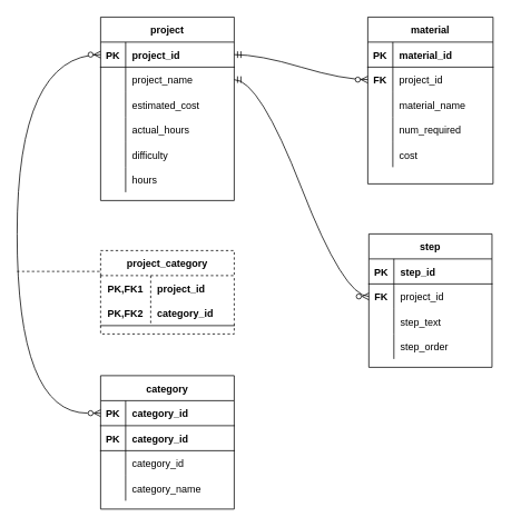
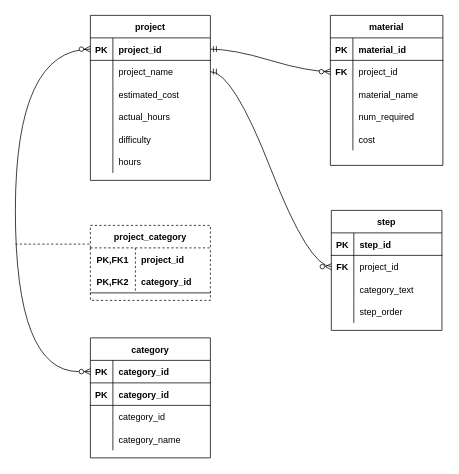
  <mxCell id="0" />
  <mxCell id="1" parent="0" />
  <mxCell id="2" value="project" style="shape=table;startSize=30;container=1;collapsible=1;childLayout=tableLayout;fixedRows=1;rowLines=0;fontStyle=1;align=center;resizeLast=1;" vertex="1" parent="1"><mxGeometry x="120" y="20" width="160" height="220" as="geometry" /></mxCell>
  <mxCell id="3" value="" style="shape=tableRow;horizontal=0;startSize=0;swimlaneHead=0;swimlaneBody=0;fillColor=none;collapsible=0;dropTarget=0;points=[[0,0.5],[1,0.5]];portConstraint=eastwest;top=0;left=0;right=0;bottom=1;" vertex="1" parent="2"><mxGeometry y="30" width="160" height="30" as="geometry" /></mxCell>
  <mxCell id="4" value="PK" style="shape=partialRectangle;connectable=0;fillColor=none;top=0;left=0;bottom=0;right=0;fontStyle=1;overflow=hidden;" vertex="1" parent="3"><mxGeometry width="30" height="30" as="geometry"><mxRectangle width="30" height="30" as="alternateBounds" /></mxGeometry></mxCell>
  <mxCell id="5" value="project_id" style="shape=partialRectangle;connectable=0;fillColor=none;top=0;left=0;bottom=0;right=0;align=left;spacingLeft=6;fontStyle=1;overflow=hidden;" vertex="1" parent="3"><mxGeometry x="30" width="130" height="30" as="geometry"><mxRectangle width="130" height="30" as="alternateBounds" /></mxGeometry></mxCell>
  <mxCell id="6" value="" style="shape=tableRow;horizontal=0;startSize=0;swimlaneHead=0;swimlaneBody=0;fillColor=none;collapsible=0;dropTarget=0;points=[[0,0.5],[1,0.5]];portConstraint=eastwest;top=0;left=0;right=0;bottom=0;" vertex="1" parent="2"><mxGeometry y="60" width="160" height="30" as="geometry" /></mxCell>
  <mxCell id="7" value="" style="shape=partialRectangle;connectable=0;fillColor=none;top=0;left=0;bottom=0;right=0;editable=1;overflow=hidden;" vertex="1" parent="6"><mxGeometry width="30" height="30" as="geometry"><mxRectangle width="30" height="30" as="alternateBounds" /></mxGeometry></mxCell>
  <mxCell id="8" value="project_name" style="shape=partialRectangle;connectable=0;fillColor=none;top=0;left=0;bottom=0;right=0;align=left;spacingLeft=6;overflow=hidden;" vertex="1" parent="6"><mxGeometry x="30" width="130" height="30" as="geometry"><mxRectangle width="130" height="30" as="alternateBounds" /></mxGeometry></mxCell>
  <mxCell id="9" value="" style="shape=tableRow;horizontal=0;startSize=0;swimlaneHead=0;swimlaneBody=0;fillColor=none;collapsible=0;dropTarget=0;points=[[0,0.5],[1,0.5]];portConstraint=eastwest;top=0;left=0;right=0;bottom=0;" vertex="1" parent="2"><mxGeometry y="90" width="160" height="30" as="geometry" /></mxCell>
  <mxCell id="10" value="" style="shape=partialRectangle;connectable=0;fillColor=none;top=0;left=0;bottom=0;right=0;editable=1;overflow=hidden;" vertex="1" parent="9"><mxGeometry width="30" height="30" as="geometry"><mxRectangle width="30" height="30" as="alternateBounds" /></mxGeometry></mxCell>
  <mxCell id="11" value="estimated_cost" style="shape=partialRectangle;connectable=0;fillColor=none;top=0;left=0;bottom=0;right=0;align=left;spacingLeft=6;overflow=hidden;" vertex="1" parent="9"><mxGeometry x="30" width="130" height="30" as="geometry"><mxRectangle width="130" height="30" as="alternateBounds" /></mxGeometry></mxCell>
  <mxCell id="12" value="" style="shape=tableRow;horizontal=0;startSize=0;swimlaneHead=0;swimlaneBody=0;fillColor=none;collapsible=0;dropTarget=0;points=[[0,0.5],[1,0.5]];portConstraint=eastwest;top=0;left=0;right=0;bottom=0;" vertex="1" parent="2"><mxGeometry y="120" width="160" height="30" as="geometry" /></mxCell>
  <mxCell id="13" value="" style="shape=partialRectangle;connectable=0;fillColor=none;top=0;left=0;bottom=0;right=0;editable=1;overflow=hidden;" vertex="1" parent="12"><mxGeometry width="30" height="30" as="geometry"><mxRectangle width="30" height="30" as="alternateBounds" /></mxGeometry></mxCell>
  <mxCell id="14" value="actual_hours" style="shape=partialRectangle;connectable=0;fillColor=none;top=0;left=0;bottom=0;right=0;align=left;spacingLeft=6;overflow=hidden;" vertex="1" parent="12"><mxGeometry x="30" width="130" height="30" as="geometry"><mxRectangle width="130" height="30" as="alternateBounds" /></mxGeometry></mxCell>
  <mxCell id="15" style="shape=tableRow;horizontal=0;startSize=0;swimlaneHead=0;swimlaneBody=0;fillColor=none;collapsible=0;dropTarget=0;points=[[0,0.5],[1,0.5]];portConstraint=eastwest;top=0;left=0;right=0;bottom=0;" vertex="1" parent="2"><mxGeometry y="150" width="160" height="30" as="geometry" /></mxCell>
  <mxCell id="16" style="shape=partialRectangle;connectable=0;fillColor=none;top=0;left=0;bottom=0;right=0;editable=1;overflow=hidden;" vertex="1" parent="15"><mxGeometry width="30" height="30" as="geometry"><mxRectangle width="30" height="30" as="alternateBounds" /></mxGeometry></mxCell>
  <mxCell id="17" value="difficulty" style="shape=partialRectangle;connectable=0;fillColor=none;top=0;left=0;bottom=0;right=0;align=left;spacingLeft=6;overflow=hidden;" vertex="1" parent="15"><mxGeometry x="30" width="130" height="30" as="geometry"><mxRectangle width="130" height="30" as="alternateBounds" /></mxGeometry></mxCell>
  <mxCell id="18" style="shape=tableRow;horizontal=0;startSize=0;swimlaneHead=0;swimlaneBody=0;fillColor=none;collapsible=0;dropTarget=0;points=[[0,0.5],[1,0.5]];portConstraint=eastwest;top=0;left=0;right=0;bottom=0;" vertex="1" parent="2"><mxGeometry y="180" width="160" height="30" as="geometry" /></mxCell>
  <mxCell id="19" style="shape=partialRectangle;connectable=0;fillColor=none;top=0;left=0;bottom=0;right=0;editable=1;overflow=hidden;" vertex="1" parent="18"><mxGeometry width="30" height="30" as="geometry"><mxRectangle width="30" height="30" as="alternateBounds" /></mxGeometry></mxCell>
  <mxCell id="20" value="hours" style="shape=partialRectangle;connectable=0;fillColor=none;top=0;left=0;bottom=0;right=0;align=left;spacingLeft=6;overflow=hidden;" vertex="1" parent="18"><mxGeometry x="30" width="130" height="30" as="geometry"><mxRectangle width="130" height="30" as="alternateBounds" /></mxGeometry></mxCell>
  <mxCell id="21" value="material" style="shape=table;startSize=30;container=1;collapsible=1;childLayout=tableLayout;fixedRows=1;rowLines=0;fontStyle=1;align=center;resizeLast=1;" vertex="1" parent="1"><mxGeometry x="440" y="20" width="150" height="200" as="geometry" /></mxCell>
  <mxCell id="22" value="" style="shape=tableRow;horizontal=0;startSize=0;swimlaneHead=0;swimlaneBody=0;fillColor=none;collapsible=0;dropTarget=0;points=[[0,0.5],[1,0.5]];portConstraint=eastwest;top=0;left=0;right=0;bottom=1;" vertex="1" parent="21"><mxGeometry y="30" width="150" height="30" as="geometry" /></mxCell>
  <mxCell id="23" value="PK" style="shape=partialRectangle;connectable=0;fillColor=none;top=0;left=0;bottom=0;right=0;fontStyle=1;overflow=hidden;" vertex="1" parent="22"><mxGeometry width="30" height="30" as="geometry"><mxRectangle width="30" height="30" as="alternateBounds" /></mxGeometry></mxCell>
  <mxCell id="24" value="material_id" style="shape=partialRectangle;connectable=0;fillColor=none;top=0;left=0;bottom=0;right=0;align=left;spacingLeft=6;fontStyle=1;overflow=hidden;" vertex="1" parent="22"><mxGeometry x="30" width="120" height="30" as="geometry"><mxRectangle width="120" height="30" as="alternateBounds" /></mxGeometry></mxCell>
  <mxCell id="25" value="" style="shape=tableRow;horizontal=0;startSize=0;swimlaneHead=0;swimlaneBody=0;fillColor=none;collapsible=0;dropTarget=0;points=[[0,0.5],[1,0.5]];portConstraint=eastwest;top=0;left=0;right=0;bottom=0;" vertex="1" parent="21"><mxGeometry y="60" width="150" height="30" as="geometry" /></mxCell>
  <mxCell id="26" value="FK" style="shape=partialRectangle;connectable=0;fillColor=none;top=0;left=0;bottom=0;right=0;editable=1;overflow=hidden;fontStyle=1" vertex="1" parent="25"><mxGeometry width="30" height="30" as="geometry"><mxRectangle width="30" height="30" as="alternateBounds" /></mxGeometry></mxCell>
  <mxCell id="27" value="project_id" style="shape=partialRectangle;connectable=0;fillColor=none;top=0;left=0;bottom=0;right=0;align=left;spacingLeft=6;overflow=hidden;" vertex="1" parent="25"><mxGeometry x="30" width="120" height="30" as="geometry"><mxRectangle width="120" height="30" as="alternateBounds" /></mxGeometry></mxCell>
  <mxCell id="28" value="" style="shape=tableRow;horizontal=0;startSize=0;swimlaneHead=0;swimlaneBody=0;fillColor=none;collapsible=0;dropTarget=0;points=[[0,0.5],[1,0.5]];portConstraint=eastwest;top=0;left=0;right=0;bottom=0;" vertex="1" parent="21"><mxGeometry y="90" width="150" height="30" as="geometry" /></mxCell>
  <mxCell id="29" value="" style="shape=partialRectangle;connectable=0;fillColor=none;top=0;left=0;bottom=0;right=0;editable=1;overflow=hidden;" vertex="1" parent="28"><mxGeometry width="30" height="30" as="geometry"><mxRectangle width="30" height="30" as="alternateBounds" /></mxGeometry></mxCell>
  <mxCell id="30" value="material_name" style="shape=partialRectangle;connectable=0;fillColor=none;top=0;left=0;bottom=0;right=0;align=left;spacingLeft=6;overflow=hidden;" vertex="1" parent="28"><mxGeometry x="30" width="120" height="30" as="geometry"><mxRectangle width="120" height="30" as="alternateBounds" /></mxGeometry></mxCell>
  <mxCell id="31" value="" style="shape=tableRow;horizontal=0;startSize=0;swimlaneHead=0;swimlaneBody=0;fillColor=none;collapsible=0;dropTarget=0;points=[[0,0.5],[1,0.5]];portConstraint=eastwest;top=0;left=0;right=0;bottom=0;" vertex="1" parent="21"><mxGeometry y="120" width="150" height="30" as="geometry" /></mxCell>
  <mxCell id="32" value="" style="shape=partialRectangle;connectable=0;fillColor=none;top=0;left=0;bottom=0;right=0;editable=1;overflow=hidden;" vertex="1" parent="31"><mxGeometry width="30" height="30" as="geometry"><mxRectangle width="30" height="30" as="alternateBounds" /></mxGeometry></mxCell>
  <mxCell id="33" value="num_required" style="shape=partialRectangle;connectable=0;fillColor=none;top=0;left=0;bottom=0;right=0;align=left;spacingLeft=6;overflow=hidden;" vertex="1" parent="31"><mxGeometry x="30" width="120" height="30" as="geometry"><mxRectangle width="120" height="30" as="alternateBounds" /></mxGeometry></mxCell>
  <mxCell id="34" style="shape=tableRow;horizontal=0;startSize=0;swimlaneHead=0;swimlaneBody=0;fillColor=none;collapsible=0;dropTarget=0;points=[[0,0.5],[1,0.5]];portConstraint=eastwest;top=0;left=0;right=0;bottom=0;" vertex="1" parent="21"><mxGeometry y="150" width="150" height="30" as="geometry" /></mxCell>
  <mxCell id="35" style="shape=partialRectangle;connectable=0;fillColor=none;top=0;left=0;bottom=0;right=0;editable=1;overflow=hidden;" vertex="1" parent="34"><mxGeometry width="30" height="30" as="geometry"><mxRectangle width="30" height="30" as="alternateBounds" /></mxGeometry></mxCell>
  <mxCell id="36" value="cost" style="shape=partialRectangle;connectable=0;fillColor=none;top=0;left=0;bottom=0;right=0;align=left;spacingLeft=6;overflow=hidden;" vertex="1" parent="34"><mxGeometry x="30" width="120" height="30" as="geometry"><mxRectangle width="120" height="30" as="alternateBounds" /></mxGeometry></mxCell>
  <mxCell id="37" value="step" style="shape=table;startSize=30;container=1;collapsible=1;childLayout=tableLayout;fixedRows=1;rowLines=0;fontStyle=1;align=center;resizeLast=1;" vertex="1" parent="1"><mxGeometry x="441.25" y="280" width="147.5" height="160" as="geometry" /></mxCell>
  <mxCell id="38" value="" style="shape=tableRow;horizontal=0;startSize=0;swimlaneHead=0;swimlaneBody=0;fillColor=none;collapsible=0;dropTarget=0;points=[[0,0.5],[1,0.5]];portConstraint=eastwest;top=0;left=0;right=0;bottom=1;" vertex="1" parent="37"><mxGeometry y="30" width="147.5" height="30" as="geometry" /></mxCell>
  <mxCell id="39" value="PK" style="shape=partialRectangle;connectable=0;fillColor=none;top=0;left=0;bottom=0;right=0;fontStyle=1;overflow=hidden;" vertex="1" parent="38"><mxGeometry width="30" height="30" as="geometry"><mxRectangle width="30" height="30" as="alternateBounds" /></mxGeometry></mxCell>
  <mxCell id="40" value="step_id" style="shape=partialRectangle;connectable=0;fillColor=none;top=0;left=0;bottom=0;right=0;align=left;spacingLeft=6;fontStyle=1;overflow=hidden;" vertex="1" parent="38"><mxGeometry x="30" width="117.5" height="30" as="geometry"><mxRectangle width="117.5" height="30" as="alternateBounds" /></mxGeometry></mxCell>
  <mxCell id="41" value="" style="shape=tableRow;horizontal=0;startSize=0;swimlaneHead=0;swimlaneBody=0;fillColor=none;collapsible=0;dropTarget=0;points=[[0,0.5],[1,0.5]];portConstraint=eastwest;top=0;left=0;right=0;bottom=0;" vertex="1" parent="37"><mxGeometry y="60" width="147.5" height="30" as="geometry" /></mxCell>
  <mxCell id="42" value="FK" style="shape=partialRectangle;connectable=0;fillColor=none;top=0;left=0;bottom=0;right=0;editable=1;overflow=hidden;fontStyle=1" vertex="1" parent="41"><mxGeometry width="30" height="30" as="geometry"><mxRectangle width="30" height="30" as="alternateBounds" /></mxGeometry></mxCell>
  <mxCell id="43" value="project_id" style="shape=partialRectangle;connectable=0;fillColor=none;top=0;left=0;bottom=0;right=0;align=left;spacingLeft=6;overflow=hidden;" vertex="1" parent="41"><mxGeometry x="30" width="117.5" height="30" as="geometry"><mxRectangle width="117.5" height="30" as="alternateBounds" /></mxGeometry></mxCell>
  <mxCell id="44" value="" style="shape=tableRow;horizontal=0;startSize=0;swimlaneHead=0;swimlaneBody=0;fillColor=none;collapsible=0;dropTarget=0;points=[[0,0.5],[1,0.5]];portConstraint=eastwest;top=0;left=0;right=0;bottom=0;" vertex="1" parent="37"><mxGeometry y="90" width="147.5" height="30" as="geometry" /></mxCell>
  <mxCell id="45" value="" style="shape=partialRectangle;connectable=0;fillColor=none;top=0;left=0;bottom=0;right=0;editable=1;overflow=hidden;" vertex="1" parent="44"><mxGeometry width="30" height="30" as="geometry"><mxRectangle width="30" height="30" as="alternateBounds" /></mxGeometry></mxCell>
- <mxCell id="46" value="step_text" style="shape=partialRectangle;connectable=0;fillColor=none;top=0;left=0;bottom=0;right=0;align=left;spacingLeft=6;overflow=hidden;" vertex="1" parent="44"><mxGeometry x="30" width="117.5" height="30" as="geometry"><mxRectangle width="117.5" height="30" as="alternateBounds" /></mxGeometry></mxCell>
+ <mxCell id="46" value="category_text" style="shape=partialRectangle;connectable=0;fillColor=none;top=0;left=0;bottom=0;right=0;align=left;spacingLeft=6;overflow=hidden;" vertex="1" parent="44"><mxGeometry x="30" width="117.5" height="30" as="geometry"><mxRectangle width="117.5" height="30" as="alternateBounds" /></mxGeometry></mxCell>
  <mxCell id="47" value="" style="shape=tableRow;horizontal=0;startSize=0;swimlaneHead=0;swimlaneBody=0;fillColor=none;collapsible=0;dropTarget=0;points=[[0,0.5],[1,0.5]];portConstraint=eastwest;top=0;left=0;right=0;bottom=0;" vertex="1" parent="37"><mxGeometry y="120" width="147.5" height="30" as="geometry" /></mxCell>
  <mxCell id="48" value="" style="shape=partialRectangle;connectable=0;fillColor=none;top=0;left=0;bottom=0;right=0;editable=1;overflow=hidden;" vertex="1" parent="47"><mxGeometry width="30" height="30" as="geometry"><mxRectangle width="30" height="30" as="alternateBounds" /></mxGeometry></mxCell>
  <mxCell id="49" value="step_order" style="shape=partialRectangle;connectable=0;fillColor=none;top=0;left=0;bottom=0;right=0;align=left;spacingLeft=6;overflow=hidden;" vertex="1" parent="47"><mxGeometry x="30" width="117.5" height="30" as="geometry"><mxRectangle width="117.5" height="30" as="alternateBounds" /></mxGeometry></mxCell>
  <mxCell id="50" value="category" style="shape=table;startSize=30;container=1;collapsible=1;childLayout=tableLayout;fixedRows=1;rowLines=0;fontStyle=1;align=center;resizeLast=1;" vertex="1" parent="1"><mxGeometry x="120" y="450" width="160" height="160" as="geometry" /></mxCell>
  <mxCell id="51" value="" style="shape=tableRow;horizontal=0;startSize=0;swimlaneHead=0;swimlaneBody=0;fillColor=none;collapsible=0;dropTarget=0;points=[[0,0.5],[1,0.5]];portConstraint=eastwest;top=0;left=0;right=0;bottom=1;" vertex="1" parent="50"><mxGeometry y="30" width="160" height="30" as="geometry" /></mxCell>
  <mxCell id="52" value="PK" style="shape=partialRectangle;connectable=0;fillColor=none;top=0;left=0;bottom=0;right=0;fontStyle=1;overflow=hidden;" vertex="1" parent="51"><mxGeometry width="30" height="30" as="geometry"><mxRectangle width="30" height="30" as="alternateBounds" /></mxGeometry></mxCell>
  <mxCell id="53" value="category_id" style="shape=partialRectangle;connectable=0;fillColor=none;top=0;left=0;bottom=0;right=0;align=left;spacingLeft=6;fontStyle=1;overflow=hidden;" vertex="1" parent="51"><mxGeometry x="30" width="130" height="30" as="geometry"><mxRectangle width="130" height="30" as="alternateBounds" /></mxGeometry></mxCell>
  <mxCell id="54" value="" style="shape=tableRow;horizontal=0;startSize=0;swimlaneHead=0;swimlaneBody=0;fillColor=none;collapsible=0;dropTarget=0;points=[[0,0.5],[1,0.5]];portConstraint=eastwest;top=0;left=0;right=0;bottom=1;" vertex="1" parent="50"><mxGeometry y="60" width="160" height="30" as="geometry" /></mxCell>
  <mxCell id="55" value="PK" style="shape=partialRectangle;connectable=0;fillColor=none;top=0;left=0;bottom=0;right=0;fontStyle=1;overflow=hidden;" vertex="1" parent="54"><mxGeometry width="30" height="30" as="geometry"><mxRectangle width="30" height="30" as="alternateBounds" /></mxGeometry></mxCell>
  <mxCell id="56" value="category_id" style="shape=partialRectangle;connectable=0;fillColor=none;top=0;left=0;bottom=0;right=0;align=left;spacingLeft=6;fontStyle=1;overflow=hidden;" vertex="1" parent="54"><mxGeometry x="30" width="130" height="30" as="geometry"><mxRectangle width="130" height="30" as="alternateBounds" /></mxGeometry></mxCell>
  <mxCell id="57" value="" style="shape=tableRow;horizontal=0;startSize=0;swimlaneHead=0;swimlaneBody=0;fillColor=none;collapsible=0;dropTarget=0;points=[[0,0.5],[1,0.5]];portConstraint=eastwest;top=0;left=0;right=0;bottom=0;" vertex="1" parent="50"><mxGeometry y="90" width="160" height="30" as="geometry" /></mxCell>
  <mxCell id="58" value="" style="shape=partialRectangle;connectable=0;fillColor=none;top=0;left=0;bottom=0;right=0;editable=1;overflow=hidden;" vertex="1" parent="57"><mxGeometry width="30" height="30" as="geometry"><mxRectangle width="30" height="30" as="alternateBounds" /></mxGeometry></mxCell>
  <mxCell id="59" value="category_id" style="shape=partialRectangle;connectable=0;fillColor=none;top=0;left=0;bottom=0;right=0;align=left;spacingLeft=6;overflow=hidden;" vertex="1" parent="57"><mxGeometry x="30" width="130" height="30" as="geometry"><mxRectangle width="130" height="30" as="alternateBounds" /></mxGeometry></mxCell>
  <mxCell id="60" value="" style="shape=tableRow;horizontal=0;startSize=0;swimlaneHead=0;swimlaneBody=0;fillColor=none;collapsible=0;dropTarget=0;points=[[0,0.5],[1,0.5]];portConstraint=eastwest;top=0;left=0;right=0;bottom=0;" vertex="1" parent="50"><mxGeometry y="120" width="160" height="30" as="geometry" /></mxCell>
  <mxCell id="61" value="" style="shape=partialRectangle;connectable=0;fillColor=none;top=0;left=0;bottom=0;right=0;editable=1;overflow=hidden;" vertex="1" parent="60"><mxGeometry width="30" height="30" as="geometry"><mxRectangle width="30" height="30" as="alternateBounds" /></mxGeometry></mxCell>
  <mxCell id="62" value="category_name" style="shape=partialRectangle;connectable=0;fillColor=none;top=0;left=0;bottom=0;right=0;align=left;spacingLeft=6;overflow=hidden;" vertex="1" parent="60"><mxGeometry x="30" width="130" height="30" as="geometry"><mxRectangle width="130" height="30" as="alternateBounds" /></mxGeometry></mxCell>
  <mxCell id="63" value="project_category" style="shape=table;startSize=30;container=1;collapsible=1;childLayout=tableLayout;fixedRows=1;rowLines=0;fontStyle=1;align=center;resizeLast=1;dashed=1;" vertex="1" parent="1"><mxGeometry x="120" y="300" width="160" height="100" as="geometry" /></mxCell>
  <mxCell id="64" value="" style="shape=tableRow;horizontal=0;startSize=0;swimlaneHead=0;swimlaneBody=0;fillColor=none;collapsible=0;dropTarget=0;points=[[0,0.5],[1,0.5]];portConstraint=eastwest;top=0;left=0;right=0;bottom=0;" vertex="1" parent="63"><mxGeometry y="30" width="160" height="30" as="geometry" /></mxCell>
  <mxCell id="65" value="PK,FK1" style="shape=partialRectangle;connectable=0;fillColor=none;top=0;left=0;bottom=0;right=0;fontStyle=1;overflow=hidden;" vertex="1" parent="64"><mxGeometry width="60" height="30" as="geometry"><mxRectangle width="60" height="30" as="alternateBounds" /></mxGeometry></mxCell>
  <mxCell id="66" value="project_id" style="shape=partialRectangle;connectable=0;fillColor=none;top=0;left=0;bottom=0;right=0;align=left;spacingLeft=6;fontStyle=1;overflow=hidden;" vertex="1" parent="64"><mxGeometry x="60" width="100" height="30" as="geometry"><mxRectangle width="100" height="30" as="alternateBounds" /></mxGeometry></mxCell>
  <mxCell id="67" value="" style="shape=tableRow;horizontal=0;startSize=0;swimlaneHead=0;swimlaneBody=0;fillColor=none;collapsible=0;dropTarget=0;points=[[0,0.5],[1,0.5]];portConstraint=eastwest;top=0;left=0;right=0;bottom=1;" vertex="1" parent="63"><mxGeometry y="60" width="160" height="30" as="geometry" /></mxCell>
  <mxCell id="68" value="PK,FK2" style="shape=partialRectangle;connectable=0;fillColor=none;top=0;left=0;bottom=0;right=0;fontStyle=1;overflow=hidden;" vertex="1" parent="67"><mxGeometry width="60" height="30" as="geometry"><mxRectangle width="60" height="30" as="alternateBounds" /></mxGeometry></mxCell>
  <mxCell id="69" value="category_id" style="shape=partialRectangle;connectable=0;fillColor=none;top=0;left=0;bottom=0;right=0;align=left;spacingLeft=6;fontStyle=1;overflow=hidden;" vertex="1" parent="67"><mxGeometry x="60" width="100" height="30" as="geometry"><mxRectangle width="100" height="30" as="alternateBounds" /></mxGeometry></mxCell>
  <mxCell id="70" value="" style="fontSize=12;html=1;endArrow=ERzeroToMany;endFill=1;rounded=0;entryX=0;entryY=0.5;entryDx=0;entryDy=0;exitX=0;exitY=0.5;exitDx=0;exitDy=0;edgeStyle=orthogonalEdgeStyle;curved=1;startArrow=ERzeroToMany;startFill=0;" edge="1" parent="1" source="51" target="3"><mxGeometry width="100" height="100" relative="1" as="geometry"><mxPoint x="50" y="500" as="sourcePoint" /><mxPoint x="110" y="240" as="targetPoint" /><Array as="points"><mxPoint x="20" y="495" /><mxPoint x="20" y="65" /></Array></mxGeometry></mxCell>
  <mxCell id="71" value="" style="edgeStyle=entityRelationEdgeStyle;fontSize=12;html=1;endArrow=ERzeroToMany;endFill=1;rounded=0;curved=1;exitX=1;exitY=0.5;exitDx=0;exitDy=0;entryX=0;entryY=0.5;entryDx=0;entryDy=0;startArrow=ERmandOne;startFill=0;" edge="1" parent="1" source="3" target="25"><mxGeometry width="100" height="100" relative="1" as="geometry"><mxPoint x="270" y="210" as="sourcePoint" /><mxPoint x="370" y="110" as="targetPoint" /></mxGeometry></mxCell>
  <mxCell id="72" value="" style="edgeStyle=entityRelationEdgeStyle;fontSize=12;html=1;endArrow=ERzeroToMany;endFill=1;rounded=0;curved=1;exitX=1;exitY=0.5;exitDx=0;exitDy=0;entryX=0;entryY=0.5;entryDx=0;entryDy=0;startArrow=ERmandOne;startFill=0;" edge="1" parent="1" source="6" target="41"><mxGeometry width="100" height="100" relative="1" as="geometry"><mxPoint x="280" y="380" as="sourcePoint" /><mxPoint x="380" y="280" as="targetPoint" /></mxGeometry></mxCell>
  <mxCell id="73" value="" style="endArrow=none;html=1;rounded=0;curved=1;dashed=1;entryX=0;entryY=0.25;entryDx=0;entryDy=0;" edge="1" parent="1" target="63"><mxGeometry relative="1" as="geometry"><mxPoint x="20" y="325" as="sourcePoint" /><mxPoint x="50" y="320" as="targetPoint" /><Array as="points" /></mxGeometry></mxCell>
